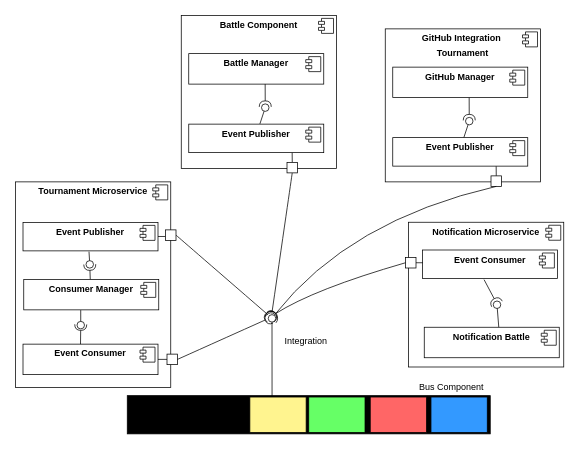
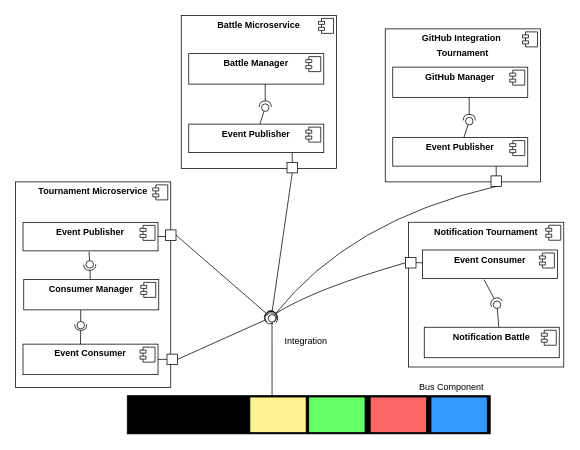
  <mxCell id="0" />
  <mxCell id="1" parent="0" />
  <mxCell id="2" value="" style="rounded=0;whiteSpace=wrap;html=1;fillColor=#000000;" parent="1" vertex="1"><mxGeometry x="169" y="527" width="484" height="51" as="geometry" /></mxCell>
  <mxCell id="3" value="Bus Component" style="text;html=1;align=center;verticalAlign=middle;resizable=0;points=[];autosize=1;strokeColor=none;fillColor=none;" parent="1" vertex="1"><mxGeometry x="549" y="502.88" width="104" height="26" as="geometry" /></mxCell>
  <mxCell id="4" value="" style="rounded=0;whiteSpace=wrap;html=1;fillColor=#3399FF;" parent="1" vertex="1"><mxGeometry x="574" y="528.88" width="75" height="47.25" as="geometry" /></mxCell>
  <mxCell id="5" value="" style="rounded=0;whiteSpace=wrap;html=1;fillColor=#FF6666;" parent="1" vertex="1"><mxGeometry x="493" y="528.88" width="75" height="47.25" as="geometry" /></mxCell>
  <mxCell id="6" value="" style="rounded=0;orthogonalLoop=1;jettySize=auto;html=1;endArrow=halfCircle;endFill=0;endSize=6;strokeWidth=1;sketch=0;" parent="1" source="59" target="8" edge="1"><mxGeometry relative="1" as="geometry"><mxPoint x="374" y="551" as="sourcePoint" /></mxGeometry></mxCell>
  <mxCell id="7" value="" style="rounded=0;orthogonalLoop=1;jettySize=auto;html=1;endArrow=oval;endFill=0;sketch=0;sourcePerimeterSpacing=0;targetPerimeterSpacing=0;endSize=10;exitX=0.399;exitY=0.981;exitDx=0;exitDy=0;exitPerimeter=0;" parent="1" source="2" edge="1"><mxGeometry relative="1" as="geometry"><mxPoint x="334" y="551" as="sourcePoint" /><mxPoint x="362" y="424" as="targetPoint" /></mxGeometry></mxCell>
  <mxCell id="8" value="" style="ellipse;whiteSpace=wrap;html=1;align=center;aspect=fixed;fillColor=none;strokeColor=none;resizable=0;perimeter=centerPerimeter;rotatable=0;allowArrows=0;points=[];outlineConnect=1;" parent="1" vertex="1"><mxGeometry x="349" y="546" width="10" height="10" as="geometry" /></mxCell>
  <mxCell id="9" value="Integration" style="text;html=1;align=center;verticalAlign=middle;resizable=0;points=[];autosize=1;strokeColor=none;fillColor=none;" parent="1" vertex="1"><mxGeometry x="359.5" y="442" width="95" height="26" as="geometry" /></mxCell>
  <mxCell id="10" value="" style="group" parent="1" vertex="1" connectable="0"><mxGeometry x="20" y="265" width="207" height="251" as="geometry" /></mxCell>
  <mxCell id="11" value="&lt;p style=&quot;margin:0px;margin-top:6px;text-align:center;&quot;&gt;&lt;b&gt;Tournament Microservice&lt;/b&gt;&lt;/p&gt;" style="align=left;overflow=fill;html=1;dropTarget=0;whiteSpace=wrap;" parent="10" vertex="1"><mxGeometry y="-23" width="207" height="274" as="geometry" /></mxCell>
  <mxCell id="12" value="" style="shape=component;jettyWidth=8;jettyHeight=4;" parent="11" vertex="1"><mxGeometry x="1" width="20" height="20" relative="1" as="geometry"><mxPoint x="-24" y="4" as="offset" /></mxGeometry></mxCell>
  <mxCell id="13" value="&lt;p style=&quot;margin:0px;margin-top:6px;text-align:center;&quot;&gt;&lt;b style=&quot;border-color: var(--border-color);&quot;&gt;Event Publisher&lt;/b&gt;&lt;br&gt;&lt;/p&gt;" style="align=left;overflow=fill;html=1;dropTarget=0;whiteSpace=wrap;" parent="10" vertex="1"><mxGeometry x="10" y="31" width="180" height="38" as="geometry" /></mxCell>
  <mxCell id="14" value="" style="shape=component;jettyWidth=8;jettyHeight=4;" parent="13" vertex="1"><mxGeometry x="1" width="20" height="20" relative="1" as="geometry"><mxPoint x="-24" y="4" as="offset" /></mxGeometry></mxCell>
  <mxCell id="15" value="&lt;p style=&quot;margin:0px;margin-top:6px;text-align:center;&quot;&gt;&lt;b style=&quot;border-color: var(--border-color);&quot;&gt;Event Consumer&lt;/b&gt;&lt;br&gt;&lt;/p&gt;" style="align=left;overflow=fill;html=1;dropTarget=0;whiteSpace=wrap;" parent="10" vertex="1"><mxGeometry x="10" y="193.35" width="180" height="40.65" as="geometry" /></mxCell>
  <mxCell id="16" value="" style="shape=component;jettyWidth=8;jettyHeight=4;" parent="15" vertex="1"><mxGeometry x="1" width="20" height="20" relative="1" as="geometry"><mxPoint x="-24" y="4" as="offset" /></mxGeometry></mxCell>
  <mxCell id="17" value="" style="rounded=0;orthogonalLoop=1;jettySize=auto;html=1;endArrow=halfCircle;endFill=0;endSize=6;strokeWidth=1;sketch=0;exitX=0.426;exitY=0.053;exitDx=0;exitDy=0;exitPerimeter=0;" parent="10" edge="1"><mxGeometry relative="1" as="geometry"><mxPoint x="86.68" y="193.354" as="sourcePoint" /><mxPoint x="87" y="167" as="targetPoint" /></mxGeometry></mxCell>
  <mxCell id="18" value="" style="endArrow=none;html=1;rounded=0;entryX=0;entryY=0.5;entryDx=0;entryDy=0;exitX=1;exitY=0.5;exitDx=0;exitDy=0;" parent="10" edge="1"><mxGeometry width="50" height="50" relative="1" as="geometry"><mxPoint x="190" y="49.83" as="sourcePoint" /><mxPoint x="200" y="49.83" as="targetPoint" /></mxGeometry></mxCell>
  <mxCell id="19" value="" style="rounded=0;orthogonalLoop=1;jettySize=auto;html=1;endArrow=halfCircle;endFill=0;endSize=6;strokeWidth=1;sketch=0;exitX=0.426;exitY=0.053;exitDx=0;exitDy=0;exitPerimeter=0;" parent="10" edge="1"><mxGeometry relative="1" as="geometry"><mxPoint x="99.69" y="107.334" as="sourcePoint" /><mxPoint x="99" y="87" as="targetPoint" /></mxGeometry></mxCell>
  <mxCell id="20" value="" style="rounded=0;orthogonalLoop=1;jettySize=auto;html=1;endArrow=oval;endFill=0;sketch=0;sourcePerimeterSpacing=0;targetPerimeterSpacing=0;endSize=10;" parent="10" edge="1"><mxGeometry relative="1" as="geometry"><mxPoint x="98" y="70" as="sourcePoint" /><mxPoint x="99" y="87" as="targetPoint" /></mxGeometry></mxCell>
  <mxCell id="21" value="" style="rounded=0;orthogonalLoop=1;jettySize=auto;html=1;endArrow=oval;endFill=0;sketch=0;sourcePerimeterSpacing=0;targetPerimeterSpacing=0;endSize=10;exitX=0.422;exitY=1.009;exitDx=0;exitDy=0;exitPerimeter=0;" parent="1" source="30" edge="1"><mxGeometry relative="1" as="geometry"><mxPoint x="108" y="396" as="sourcePoint" /><mxPoint x="107" y="433" as="targetPoint" /></mxGeometry></mxCell>
  <mxCell id="22" value="" style="ellipse;whiteSpace=wrap;html=1;align=center;aspect=fixed;fillColor=none;strokeColor=none;resizable=0;perimeter=centerPerimeter;rotatable=0;allowArrows=0;points=[];outlineConnect=1;" parent="1" vertex="1"><mxGeometry x="401" y="442" width="10" height="10" as="geometry" /></mxCell>
  <mxCell id="23" value="" style="whiteSpace=wrap;html=1;aspect=fixed;" parent="1" vertex="1"><mxGeometry x="220" y="306" width="14" height="14" as="geometry" /></mxCell>
  <mxCell id="24" value="" style="whiteSpace=wrap;html=1;aspect=fixed;" parent="1" vertex="1"><mxGeometry x="222" y="471.67" width="14" height="14" as="geometry" /></mxCell>
  <mxCell id="25" value="" style="endArrow=none;html=1;rounded=0;entryX=0;entryY=0.5;entryDx=0;entryDy=0;exitX=1;exitY=0.5;exitDx=0;exitDy=0;" parent="1" source="15" target="24" edge="1"><mxGeometry width="50" height="50" relative="1" as="geometry"><mxPoint x="305" y="442" as="sourcePoint" /><mxPoint x="355" y="392" as="targetPoint" /></mxGeometry></mxCell>
  <mxCell id="26" value="" style="rounded=0;orthogonalLoop=1;jettySize=auto;html=1;endArrow=halfCircle;endFill=0;endSize=6;strokeWidth=1;sketch=0;fontSize=12;curved=1;exitX=1;exitY=0.5;exitDx=0;exitDy=0;" parent="1" source="23" edge="1"><mxGeometry relative="1" as="geometry"><mxPoint x="382" y="395" as="sourcePoint" /><mxPoint x="361" y="423" as="targetPoint" /></mxGeometry></mxCell>
  <mxCell id="27" value="" style="ellipse;whiteSpace=wrap;html=1;align=center;aspect=fixed;fillColor=none;strokeColor=none;resizable=0;perimeter=centerPerimeter;rotatable=0;allowArrows=0;points=[];outlineConnect=1;" parent="1" vertex="1"><mxGeometry x="357" y="390" width="10" height="10" as="geometry" /></mxCell>
  <mxCell id="28" value="" style="rounded=0;orthogonalLoop=1;jettySize=auto;html=1;endArrow=halfCircle;endFill=0;endSize=6;strokeWidth=1;sketch=0;fontSize=12;curved=1;exitX=1;exitY=0.5;exitDx=0;exitDy=0;" parent="1" source="24" edge="1"><mxGeometry relative="1" as="geometry"><mxPoint x="382" y="395" as="sourcePoint" /><mxPoint x="360" y="423" as="targetPoint" /></mxGeometry></mxCell>
  <mxCell id="29" value="" style="ellipse;whiteSpace=wrap;html=1;align=center;aspect=fixed;fillColor=none;strokeColor=none;resizable=0;perimeter=centerPerimeter;rotatable=0;allowArrows=0;points=[];outlineConnect=1;" parent="1" vertex="1"><mxGeometry x="357" y="390" width="10" height="10" as="geometry" /></mxCell>
  <mxCell id="30" value="&lt;p style=&quot;margin:0px;margin-top:6px;text-align:center;&quot;&gt;&lt;b style=&quot;border-color: var(--border-color);&quot;&gt;Consumer Manager&lt;/b&gt;&lt;/p&gt;" style="align=left;overflow=fill;html=1;dropTarget=0;whiteSpace=wrap;" parent="1" vertex="1"><mxGeometry x="31" y="372" width="180" height="40.65" as="geometry" /></mxCell>
  <mxCell id="31" value="" style="shape=component;jettyWidth=8;jettyHeight=4;" parent="30" vertex="1"><mxGeometry x="1" width="20" height="20" relative="1" as="geometry"><mxPoint x="-24" y="4" as="offset" /></mxGeometry></mxCell>
  <mxCell id="32" value="" style="ellipse;whiteSpace=wrap;html=1;align=center;aspect=fixed;fillColor=none;strokeColor=none;resizable=0;perimeter=centerPerimeter;rotatable=0;allowArrows=0;points=[];outlineConnect=1;" parent="1" vertex="1"><mxGeometry x="328" y="278" width="10" height="10" as="geometry" /></mxCell>
  <mxCell id="33" value="" style="rounded=0;orthogonalLoop=1;jettySize=auto;html=1;endArrow=halfCircle;endFill=0;endSize=6;strokeWidth=1;sketch=0;fontSize=12;curved=1;exitX=0.5;exitY=1;exitDx=0;exitDy=0;" parent="1" source="40" edge="1"><mxGeometry relative="1" as="geometry"><mxPoint x="350" y="125" as="sourcePoint" /><mxPoint x="361" y="422.8" as="targetPoint" /><Array as="points" /></mxGeometry></mxCell>
- <mxCell id="34" value="&lt;p style=&quot;margin:0px;margin-top:6px;text-align:center;&quot;&gt;&lt;b&gt;Battle Component&lt;/b&gt;&lt;/p&gt;" style="align=left;overflow=fill;html=1;dropTarget=0;whiteSpace=wrap;" parent="1" vertex="1"><mxGeometry x="241" y="20" width="207" height="204" as="geometry" /></mxCell>
+ <mxCell id="34" value="&lt;p style=&quot;margin:0px;margin-top:6px;text-align:center;&quot;&gt;&lt;b&gt;Battle Microservice&lt;/b&gt;&lt;/p&gt;" style="align=left;overflow=fill;html=1;dropTarget=0;whiteSpace=wrap;" parent="1" vertex="1"><mxGeometry x="241" y="20" width="207" height="204" as="geometry" /></mxCell>
  <mxCell id="35" value="" style="shape=component;jettyWidth=8;jettyHeight=4;" parent="34" vertex="1"><mxGeometry x="1" width="20" height="20" relative="1" as="geometry"><mxPoint x="-24" y="4" as="offset" /></mxGeometry></mxCell>
  <mxCell id="36" value="&lt;p style=&quot;margin:0px;margin-top:6px;text-align:center;&quot;&gt;&lt;b style=&quot;border-color: var(--border-color);&quot;&gt;Event Publisher&lt;/b&gt;&lt;br&gt;&lt;/p&gt;" style="align=left;overflow=fill;html=1;dropTarget=0;whiteSpace=wrap;" parent="1" vertex="1"><mxGeometry x="251" y="165" width="180" height="38" as="geometry" /></mxCell>
  <mxCell id="37" value="" style="shape=component;jettyWidth=8;jettyHeight=4;" parent="36" vertex="1"><mxGeometry x="1" width="20" height="20" relative="1" as="geometry"><mxPoint x="-24" y="4" as="offset" /></mxGeometry></mxCell>
  <mxCell id="38" value="" style="endArrow=none;html=1;rounded=0;entryX=0.5;entryY=0;entryDx=0;entryDy=0;exitX=0.766;exitY=1.005;exitDx=0;exitDy=0;exitPerimeter=0;" parent="1" source="36" target="40" edge="1"><mxGeometry width="50" height="50" relative="1" as="geometry"><mxPoint x="383" y="185" as="sourcePoint" /><mxPoint x="393" y="185" as="targetPoint" /></mxGeometry></mxCell>
  <mxCell id="39" value="" style="rounded=0;orthogonalLoop=1;jettySize=auto;html=1;endArrow=halfCircle;endFill=0;endSize=6;strokeWidth=1;sketch=0;exitX=0.566;exitY=0.988;exitDx=0;exitDy=0;exitPerimeter=0;" parent="1" source="41" edge="1"><mxGeometry relative="1" as="geometry"><mxPoint x="356" y="160" as="sourcePoint" /><mxPoint x="353" y="142" as="targetPoint" /></mxGeometry></mxCell>
  <mxCell id="40" value="" style="whiteSpace=wrap;html=1;aspect=fixed;" parent="1" vertex="1"><mxGeometry x="382" y="216" width="14" height="14" as="geometry" /></mxCell>
  <mxCell id="41" value="&lt;p style=&quot;margin:0px;margin-top:6px;text-align:center;&quot;&gt;&lt;b&gt;Battle Manager&lt;/b&gt;&lt;/p&gt;" style="align=left;overflow=fill;html=1;dropTarget=0;whiteSpace=wrap;" parent="1" vertex="1"><mxGeometry x="251" y="71" width="180" height="40.65" as="geometry" /></mxCell>
  <mxCell id="42" value="" style="shape=component;jettyWidth=8;jettyHeight=4;" parent="41" vertex="1"><mxGeometry x="1" width="20" height="20" relative="1" as="geometry"><mxPoint x="-24" y="4" as="offset" /></mxGeometry></mxCell>
  <mxCell id="43" value="" style="rounded=0;orthogonalLoop=1;jettySize=auto;html=1;endArrow=oval;endFill=0;sketch=0;sourcePerimeterSpacing=0;targetPerimeterSpacing=0;endSize=10;exitX=0.527;exitY=-0.008;exitDx=0;exitDy=0;exitPerimeter=0;" parent="1" source="36" edge="1"><mxGeometry relative="1" as="geometry"><mxPoint x="351" y="137" as="sourcePoint" /><mxPoint x="353" y="143" as="targetPoint" /></mxGeometry></mxCell>
  <mxCell id="44" value="" style="ellipse;whiteSpace=wrap;html=1;align=center;aspect=fixed;fillColor=none;strokeColor=none;resizable=0;perimeter=centerPerimeter;rotatable=0;allowArrows=0;points=[];outlineConnect=1;" parent="1" vertex="1"><mxGeometry x="365" y="165" width="10" height="10" as="geometry" /></mxCell>
- <mxCell id="45" value="&lt;p style=&quot;margin:0px;margin-top:6px;text-align:center;&quot;&gt;&lt;b&gt;Notification Microservice&lt;/b&gt;&lt;/p&gt;" style="align=left;overflow=fill;html=1;dropTarget=0;whiteSpace=wrap;" parent="1" vertex="1"><mxGeometry x="544" y="295.83" width="207" height="193" as="geometry" /></mxCell>
+ <mxCell id="45" value="&lt;p style=&quot;margin:0px;margin-top:6px;text-align:center;&quot;&gt;&lt;b&gt;Notification Tournament&lt;/b&gt;&lt;/p&gt;" style="align=left;overflow=fill;html=1;dropTarget=0;whiteSpace=wrap;" parent="1" vertex="1"><mxGeometry x="544" y="295.83" width="207" height="193" as="geometry" /></mxCell>
  <mxCell id="46" value="" style="shape=component;jettyWidth=8;jettyHeight=4;" parent="45" vertex="1"><mxGeometry x="1" width="20" height="20" relative="1" as="geometry"><mxPoint x="-24" y="4" as="offset" /></mxGeometry></mxCell>
  <mxCell id="47" value="&lt;p style=&quot;margin:0px;margin-top:6px;text-align:center;&quot;&gt;&lt;b style=&quot;border-color: var(--border-color);&quot;&gt;Event Consumer&lt;/b&gt;&lt;br&gt;&lt;/p&gt;" style="align=left;overflow=fill;html=1;dropTarget=0;whiteSpace=wrap;" parent="1" vertex="1"><mxGeometry x="562.5" y="332.83" width="180" height="38" as="geometry" /></mxCell>
  <mxCell id="48" value="" style="shape=component;jettyWidth=8;jettyHeight=4;" parent="47" vertex="1"><mxGeometry x="1" width="20" height="20" relative="1" as="geometry"><mxPoint x="-24" y="4" as="offset" /></mxGeometry></mxCell>
  <mxCell id="49" value="" style="endArrow=none;html=1;rounded=0;entryX=0;entryY=0.5;entryDx=0;entryDy=0;exitX=1;exitY=0.5;exitDx=0;exitDy=0;" parent="1" edge="1"><mxGeometry width="50" height="50" relative="1" as="geometry"><mxPoint x="553" y="349.83" as="sourcePoint" /><mxPoint x="563" y="349.83" as="targetPoint" /></mxGeometry></mxCell>
  <mxCell id="50" value="" style="rounded=0;orthogonalLoop=1;jettySize=auto;html=1;endArrow=halfCircle;endFill=0;endSize=6;strokeWidth=1;sketch=0;exitX=0.457;exitY=1.04;exitDx=0;exitDy=0;exitPerimeter=0;" parent="1" source="47" edge="1"><mxGeometry relative="1" as="geometry"><mxPoint x="664.38" y="438.521" as="sourcePoint" /><mxPoint x="662" y="404.83" as="targetPoint" /></mxGeometry></mxCell>
  <mxCell id="51" value="" style="whiteSpace=wrap;html=1;aspect=fixed;" parent="1" vertex="1"><mxGeometry x="540" y="342.83" width="14" height="14" as="geometry" /></mxCell>
  <mxCell id="52" value="&lt;p style=&quot;margin:0px;margin-top:6px;text-align:center;&quot;&gt;&lt;b&gt;Notification Battle&lt;/b&gt;&lt;/p&gt;" style="align=left;overflow=fill;html=1;dropTarget=0;whiteSpace=wrap;" parent="1" vertex="1"><mxGeometry x="565" y="435.83" width="180" height="40.65" as="geometry" /></mxCell>
  <mxCell id="53" value="" style="shape=component;jettyWidth=8;jettyHeight=4;" parent="52" vertex="1"><mxGeometry x="1" width="20" height="20" relative="1" as="geometry"><mxPoint x="-24" y="4" as="offset" /></mxGeometry></mxCell>
  <mxCell id="54" value="" style="rounded=0;orthogonalLoop=1;jettySize=auto;html=1;endArrow=oval;endFill=0;sketch=0;sourcePerimeterSpacing=0;targetPerimeterSpacing=0;endSize=10;exitX=0.552;exitY=-0.002;exitDx=0;exitDy=0;exitPerimeter=0;" parent="1" source="52" edge="1"><mxGeometry relative="1" as="geometry"><mxPoint x="659" y="407.83" as="sourcePoint" /><mxPoint x="662" y="405.83" as="targetPoint" /></mxGeometry></mxCell>
  <mxCell id="55" value="" style="ellipse;whiteSpace=wrap;html=1;align=center;aspect=fixed;fillColor=none;strokeColor=none;resizable=0;perimeter=centerPerimeter;rotatable=0;allowArrows=0;points=[];outlineConnect=1;" parent="1" vertex="1"><mxGeometry x="673" y="435.83" width="10" height="10" as="geometry" /></mxCell>
  <mxCell id="56" value="" style="rounded=0;orthogonalLoop=1;jettySize=auto;html=1;endArrow=halfCircle;endFill=0;endSize=6;strokeWidth=1;sketch=0;fontSize=12;curved=1;exitX=0;exitY=0.5;exitDx=0;exitDy=0;" parent="1" source="51" edge="1"><mxGeometry relative="1" as="geometry"><mxPoint x="513" y="116" as="sourcePoint" /><mxPoint x="360" y="422" as="targetPoint" /><Array as="points"><mxPoint x="418" y="385" /></Array></mxGeometry></mxCell>
  <mxCell id="57" value="" style="ellipse;whiteSpace=wrap;html=1;align=center;aspect=fixed;fillColor=none;strokeColor=none;resizable=0;perimeter=centerPerimeter;rotatable=0;allowArrows=0;points=[];outlineConnect=1;" parent="1" vertex="1"><mxGeometry x="661" y="369.83" width="10" height="10" as="geometry" /></mxCell>
  <mxCell id="58" value="" style="rounded=0;orthogonalLoop=1;jettySize=auto;html=1;endArrow=halfCircle;endFill=0;endSize=6;strokeWidth=1;sketch=0;" parent="1" target="59" edge="1"><mxGeometry relative="1" as="geometry"><mxPoint x="374" y="551" as="sourcePoint" /><mxPoint x="354" y="551" as="targetPoint" /></mxGeometry></mxCell>
  <mxCell id="59" value="" style="rounded=0;whiteSpace=wrap;html=1;fillColor=#FFF48F;" parent="1" vertex="1"><mxGeometry x="332.5" y="528.88" width="75" height="47.25" as="geometry" /></mxCell>
  <mxCell id="60" value="" style="rounded=0;whiteSpace=wrap;html=1;fillColor=#66FF66;" parent="1" vertex="1"><mxGeometry x="411" y="528.87" width="75" height="47.25" as="geometry" /></mxCell>
  <mxCell id="61" value="&lt;p style=&quot;margin:0px;margin-top:6px;text-align:center;&quot;&gt;&lt;b&gt;GitHub Integration&amp;nbsp;&lt;/b&gt;&lt;/p&gt;&lt;p style=&quot;margin:0px;margin-top:6px;text-align:center;&quot;&gt;&lt;b&gt;Tournament&lt;/b&gt;&lt;/p&gt;" style="align=left;overflow=fill;html=1;dropTarget=0;whiteSpace=wrap;" vertex="1" parent="1"><mxGeometry x="513" y="38" width="207" height="204" as="geometry" /></mxCell>
  <mxCell id="62" value="" style="shape=component;jettyWidth=8;jettyHeight=4;" vertex="1" parent="61"><mxGeometry x="1" width="20" height="20" relative="1" as="geometry"><mxPoint x="-24" y="4" as="offset" /></mxGeometry></mxCell>
  <mxCell id="63" value="&lt;p style=&quot;margin:0px;margin-top:6px;text-align:center;&quot;&gt;&lt;b style=&quot;border-color: var(--border-color);&quot;&gt;Event Publisher&lt;/b&gt;&lt;br&gt;&lt;/p&gt;" style="align=left;overflow=fill;html=1;dropTarget=0;whiteSpace=wrap;" vertex="1" parent="1"><mxGeometry x="523" y="183" width="180" height="38" as="geometry" /></mxCell>
  <mxCell id="64" value="" style="shape=component;jettyWidth=8;jettyHeight=4;" vertex="1" parent="63"><mxGeometry x="1" width="20" height="20" relative="1" as="geometry"><mxPoint x="-24" y="4" as="offset" /></mxGeometry></mxCell>
  <mxCell id="65" value="" style="endArrow=none;html=1;rounded=0;entryX=0.5;entryY=0;entryDx=0;entryDy=0;exitX=0.766;exitY=1.005;exitDx=0;exitDy=0;exitPerimeter=0;" edge="1" source="63" target="67" parent="1"><mxGeometry width="50" height="50" relative="1" as="geometry"><mxPoint x="655" y="203" as="sourcePoint" /><mxPoint x="665" y="203" as="targetPoint" /></mxGeometry></mxCell>
  <mxCell id="66" value="" style="rounded=0;orthogonalLoop=1;jettySize=auto;html=1;endArrow=halfCircle;endFill=0;endSize=6;strokeWidth=1;sketch=0;exitX=0.566;exitY=0.988;exitDx=0;exitDy=0;exitPerimeter=0;" edge="1" source="68" parent="1"><mxGeometry relative="1" as="geometry"><mxPoint x="628" y="178" as="sourcePoint" /><mxPoint x="625" y="160" as="targetPoint" /></mxGeometry></mxCell>
  <mxCell id="67" value="" style="whiteSpace=wrap;html=1;aspect=fixed;" vertex="1" parent="1"><mxGeometry x="654" y="234" width="14" height="14" as="geometry" /></mxCell>
  <mxCell id="68" value="&lt;p style=&quot;margin:0px;margin-top:6px;text-align:center;&quot;&gt;&lt;b&gt;GitHub Manager&lt;/b&gt;&lt;/p&gt;" style="align=left;overflow=fill;html=1;dropTarget=0;whiteSpace=wrap;" vertex="1" parent="1"><mxGeometry x="523" y="89" width="180" height="40.65" as="geometry" /></mxCell>
  <mxCell id="69" value="" style="shape=component;jettyWidth=8;jettyHeight=4;" vertex="1" parent="68"><mxGeometry x="1" width="20" height="20" relative="1" as="geometry"><mxPoint x="-24" y="4" as="offset" /></mxGeometry></mxCell>
  <mxCell id="70" value="" style="rounded=0;orthogonalLoop=1;jettySize=auto;html=1;endArrow=oval;endFill=0;sketch=0;sourcePerimeterSpacing=0;targetPerimeterSpacing=0;endSize=10;exitX=0.527;exitY=-0.008;exitDx=0;exitDy=0;exitPerimeter=0;" edge="1" source="63" parent="1"><mxGeometry relative="1" as="geometry"><mxPoint x="623" y="155" as="sourcePoint" /><mxPoint x="625" y="161" as="targetPoint" /></mxGeometry></mxCell>
  <mxCell id="71" value="" style="ellipse;whiteSpace=wrap;html=1;align=center;aspect=fixed;fillColor=none;strokeColor=none;resizable=0;perimeter=centerPerimeter;rotatable=0;allowArrows=0;points=[];outlineConnect=1;" vertex="1" parent="1"><mxGeometry x="637" y="183" width="10" height="10" as="geometry" /></mxCell>
  <mxCell id="72" value="" style="rounded=0;orthogonalLoop=1;jettySize=auto;html=1;endArrow=halfCircle;endFill=0;endSize=6;strokeWidth=1;sketch=0;fontSize=12;curved=1;exitX=0.5;exitY=1;exitDx=0;exitDy=0;" edge="1" parent="1" source="67"><mxGeometry relative="1" as="geometry"><mxPoint x="448" y="230" as="sourcePoint" /><mxPoint x="361" y="425" as="targetPoint" /><Array as="points"><mxPoint x="465" y="293" /></Array></mxGeometry></mxCell>
